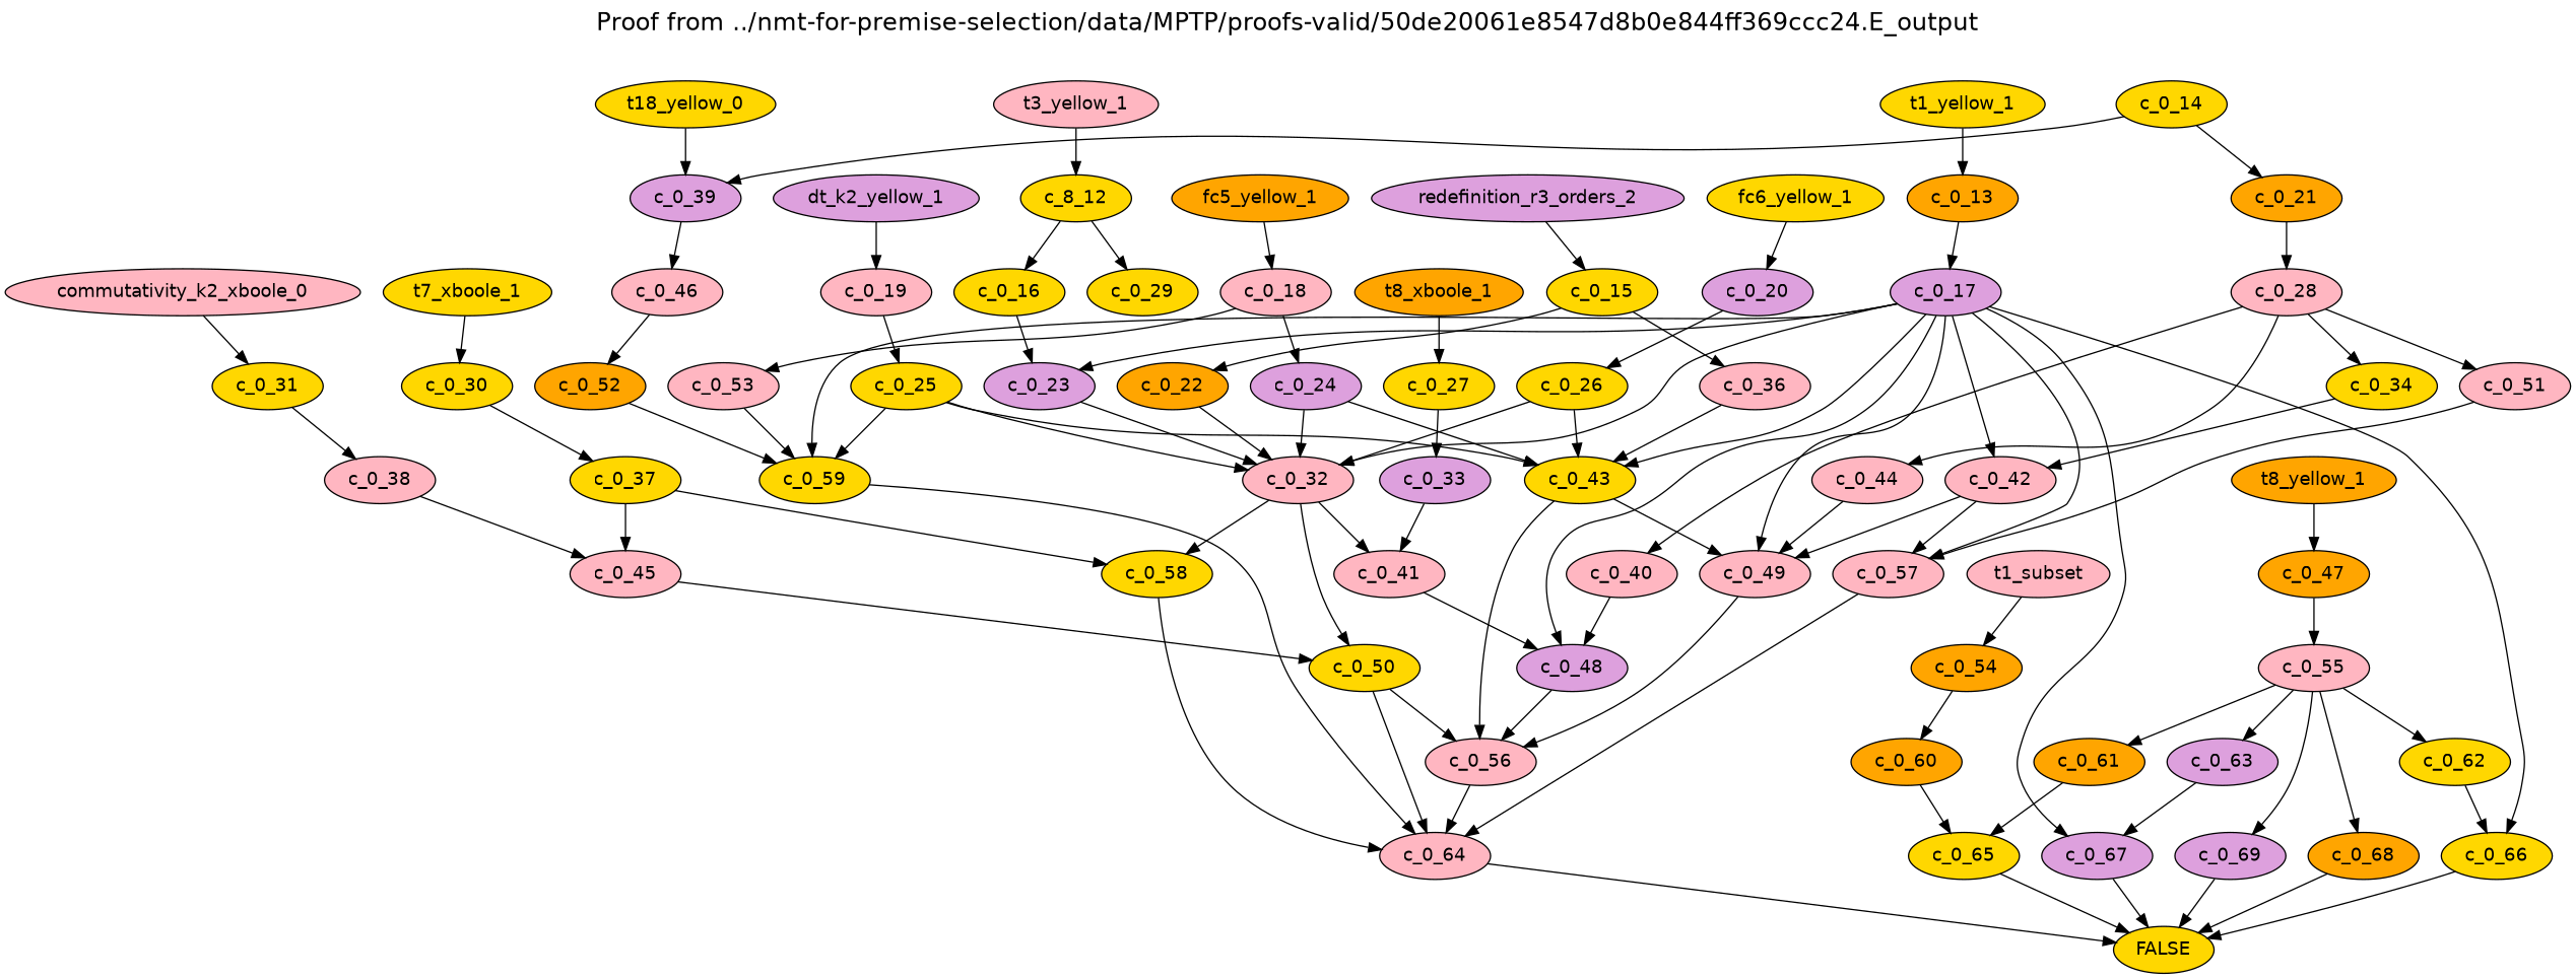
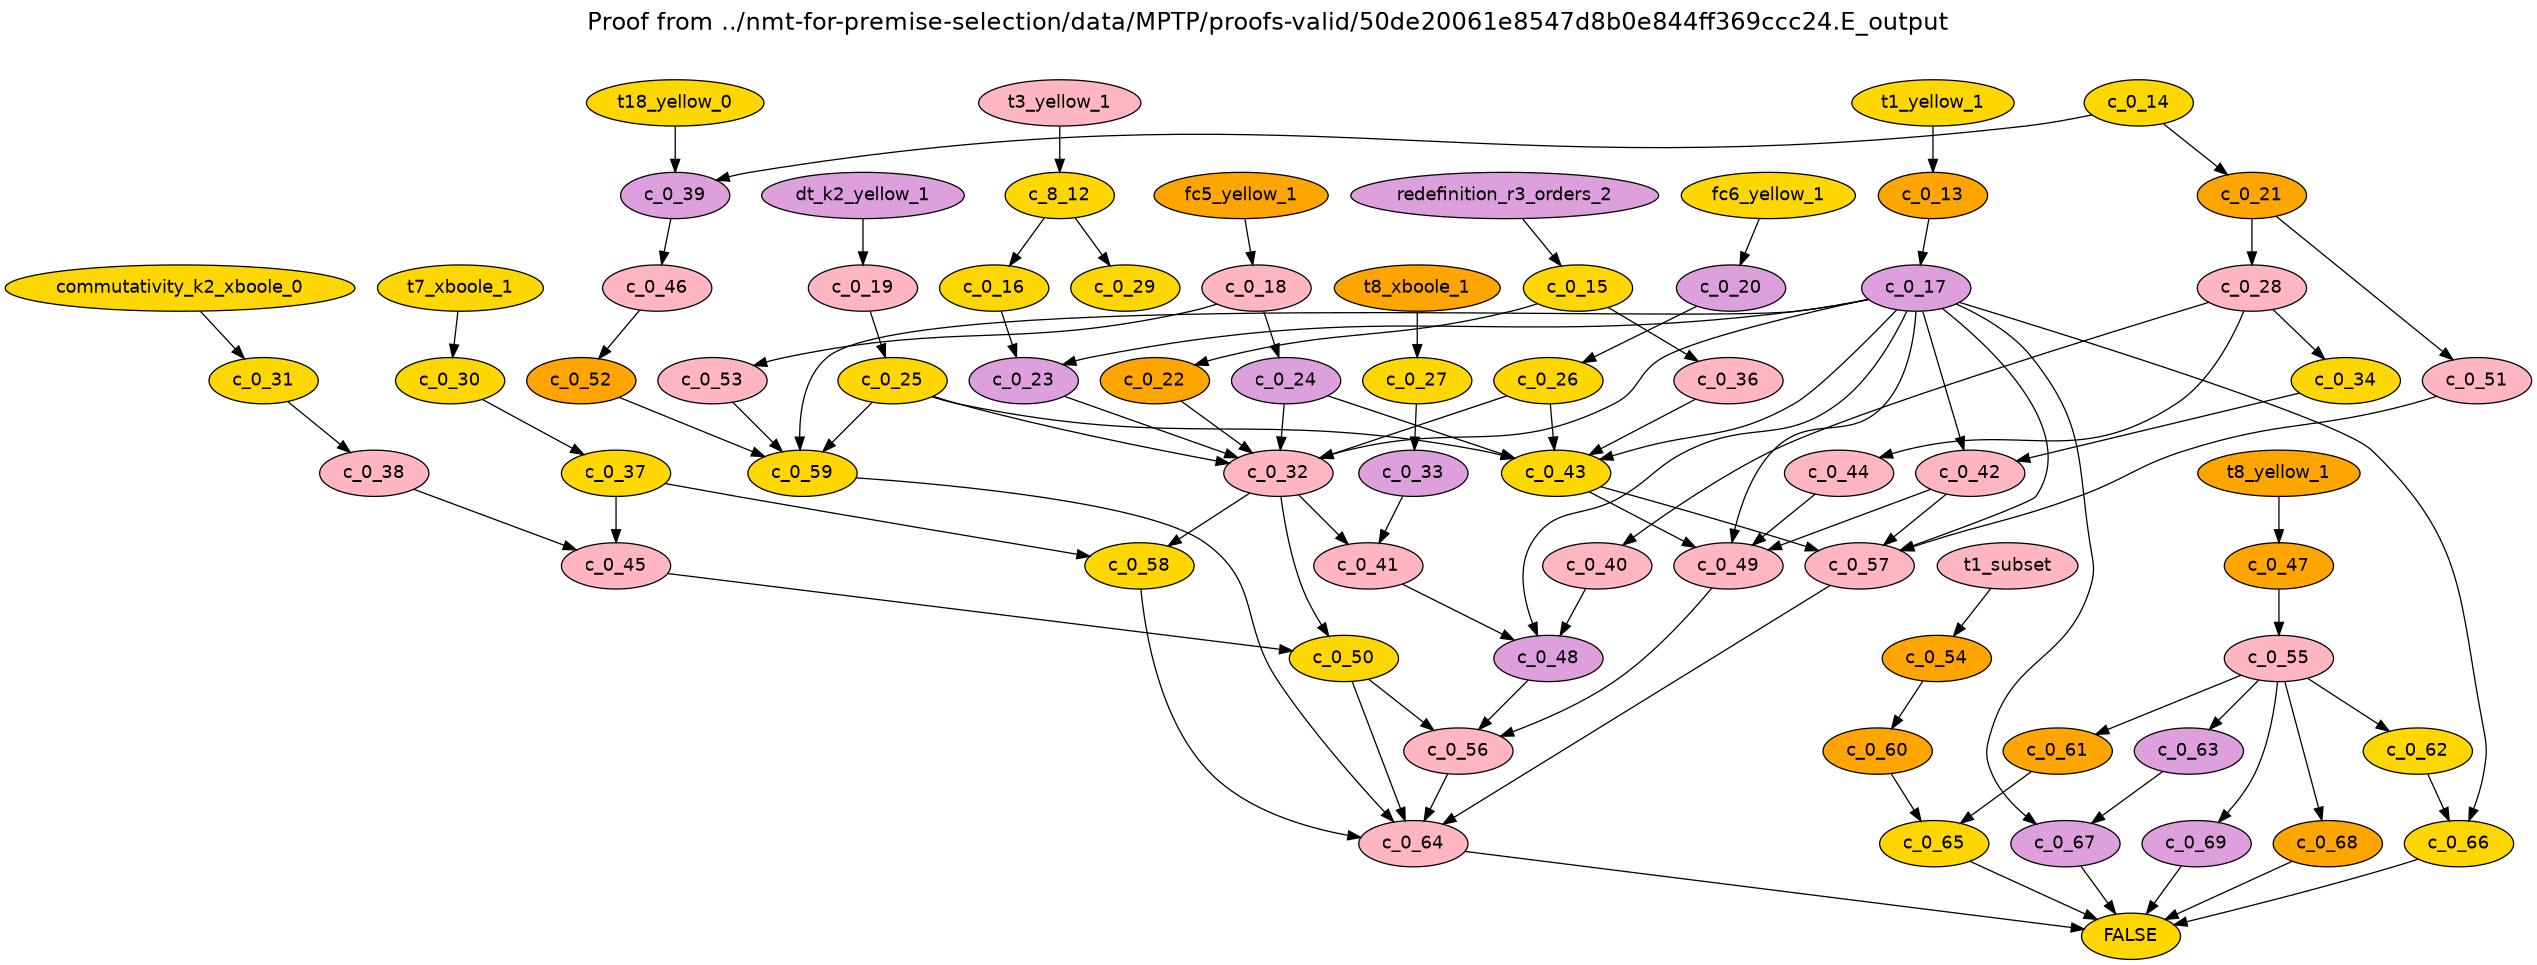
  digraph {
    fontname="DejaVu Sans"
    fontsize=19
    label="Proof from ../nmt-for-premise-selection/data/MPTP/proofs-valid/50de20061e8547d8b0e844ff369ccc24.E_output"
    labelloc=t
    node [fillcolor=gold fontname="DejaVu Sans" style=filled]
    edge [fontname="DejaVu Sans"]
    fc5_yellow_1 [fillcolor=orange]
    c_0_18 [fillcolor=lightpink]
    c_0_24 [fillcolor=plum]
    c_0_53 [fillcolor=lightpink]
    t3_yellow_1 [fillcolor=lightpink]
    n6 [label=c_8_12]
    c_0_29
    c_0_16
    t1_subset [fillcolor=lightpink]
    c_0_54 [fillcolor=orange]
    c_0_60 [fillcolor=orange]
    c_0_20 [fillcolor=plum]
    fc6_yellow_1
    c_0_26
    redefinition_r3_orders_2 [fillcolor=plum]
    c_0_15
    c_0_22 [fillcolor=orange]
    c_0_36 [fillcolor=lightpink]
    dt_k2_yellow_1 [fillcolor=plum]
    c_0_19 [fillcolor=lightpink]
    c_0_25
    t8_xboole_1 [fillcolor=orange]
    c_0_27
    c_0_33 [fillcolor=plum]
    t7_xboole_1
    c_0_30
    c_0_37
    c_0_13 [fillcolor=orange]
    t1_yellow_1
    c_0_17 [fillcolor=plum]
-   commutativity_k2_xboole_0 [fillcolor=lightpink]
+   commutativity_k2_xboole_0
    c_0_31
    c_0_38 [fillcolor=lightpink]
    c_0_39 [fillcolor=plum]
    t18_yellow_0
    c_0_46 [fillcolor=lightpink]
    t8_yellow_1 [fillcolor=orange]
    c_0_47 [fillcolor=orange]
    c_0_55 [fillcolor=lightpink]
    c_0_44 [fillcolor=lightpink]
    c_0_49 [fillcolor=lightpink]
    c_0_56 [fillcolor=lightpink]
    c_0_64 [fillcolor=lightpink]
    c_0_32 [fillcolor=lightpink]
    c_0_43
    c_0_41 [fillcolor=lightpink]
    c_0_58
    c_0_50
    c_0_57 [fillcolor=lightpink]
    c_0_59
    c_0_28 [fillcolor=lightpink]
    c_0_51 [fillcolor=lightpink]
    c_0_40 [fillcolor=lightpink]
    c_0_34
    c_0_48 [fillcolor=plum]
    c_0_42 [fillcolor=lightpink]
    c_0_69 [fillcolor=plum]
    FALSE
    c_0_52 [fillcolor=orange]
    c_0_45 [fillcolor=lightpink]
    c_0_23 [fillcolor=plum]
    c_0_67 [fillcolor=plum]
    c_0_66
    c_0_61 [fillcolor=orange]
    c_0_68 [fillcolor=orange]
    c_0_63 [fillcolor=plum]
    c_0_62
    c_0_65
    c_0_14
    c_0_21 [fillcolor=orange]
    fc5_yellow_1 -> c_0_18
    c_0_18 -> c_0_24
    c_0_18 -> c_0_53
    c_0_24 -> c_0_32
    c_0_24 -> c_0_43
    c_0_53 -> c_0_59
    t3_yellow_1 -> n6
    n6 -> c_0_29
    n6 -> c_0_16
    c_0_16 -> c_0_23
    t1_subset -> c_0_54
    c_0_54 -> c_0_60
    c_0_60 -> c_0_65
    c_0_20 -> c_0_26
    fc6_yellow_1 -> c_0_20
    c_0_26 -> c_0_32
    c_0_26 -> c_0_43
    redefinition_r3_orders_2 -> c_0_15
    c_0_15 -> c_0_22
    c_0_15 -> c_0_36
    c_0_22 -> c_0_32
    c_0_36 -> c_0_43
    dt_k2_yellow_1 -> c_0_19
    c_0_19 -> c_0_25
    c_0_25 -> c_0_32
    c_0_25 -> c_0_43
    c_0_25 -> c_0_59
    t8_xboole_1 -> c_0_27
    c_0_27 -> c_0_33
    c_0_33 -> c_0_41
    t7_xboole_1 -> c_0_30
    c_0_30 -> c_0_37
    c_0_37 -> c_0_58
    c_0_37 -> c_0_45
    c_0_13 -> c_0_17
    t1_yellow_1 -> c_0_13
    c_0_17 -> c_0_49
    c_0_17 -> c_0_32
    c_0_17 -> c_0_43
    c_0_17 -> c_0_57
    c_0_17 -> c_0_59
    c_0_17 -> c_0_48
    c_0_17 -> c_0_42
    c_0_17 -> c_0_23
    c_0_17 -> c_0_67
    c_0_17 -> c_0_66
    commutativity_k2_xboole_0 -> c_0_31
    c_0_31 -> c_0_38
    c_0_38 -> c_0_45
    c_0_39 -> c_0_46
    t18_yellow_0 -> c_0_39
    c_0_46 -> c_0_52
    t8_yellow_1 -> c_0_47
    c_0_47 -> c_0_55
    c_0_55 -> c_0_69
    c_0_55 -> c_0_61
    c_0_55 -> c_0_68
    c_0_55 -> c_0_63
    c_0_55 -> c_0_62
    c_0_44 -> c_0_49
    c_0_49 -> c_0_56
    c_0_56 -> c_0_64
    c_0_64 -> FALSE
    c_0_32 -> c_0_41
    c_0_32 -> c_0_58
    c_0_32 -> c_0_50
    c_0_43 -> c_0_49
-   c_0_43 -> c_0_56
+   c_0_43 -> c_0_57
    c_0_41 -> c_0_48
    c_0_58 -> c_0_64
    c_0_50 -> c_0_56
    c_0_50 -> c_0_64
    c_0_57 -> c_0_64
    c_0_59 -> c_0_64
    c_0_28 -> c_0_44
-   c_0_28 -> c_0_51
+   c_0_21 -> c_0_51
    c_0_28 -> c_0_40
    c_0_28 -> c_0_34
    c_0_51 -> c_0_57
    c_0_40 -> c_0_48
    c_0_34 -> c_0_42
    c_0_48 -> c_0_56
    c_0_42 -> c_0_49
    c_0_42 -> c_0_57
    c_0_69 -> FALSE
    c_0_52 -> c_0_59
    c_0_45 -> c_0_50
    c_0_23 -> c_0_32
    c_0_67 -> FALSE
    c_0_66 -> FALSE
    c_0_61 -> c_0_65
    c_0_68 -> FALSE
    c_0_63 -> c_0_67
    c_0_62 -> c_0_66
    c_0_65 -> FALSE
    c_0_14 -> c_0_39
    c_0_14 -> c_0_21
    c_0_21 -> c_0_28
  }
